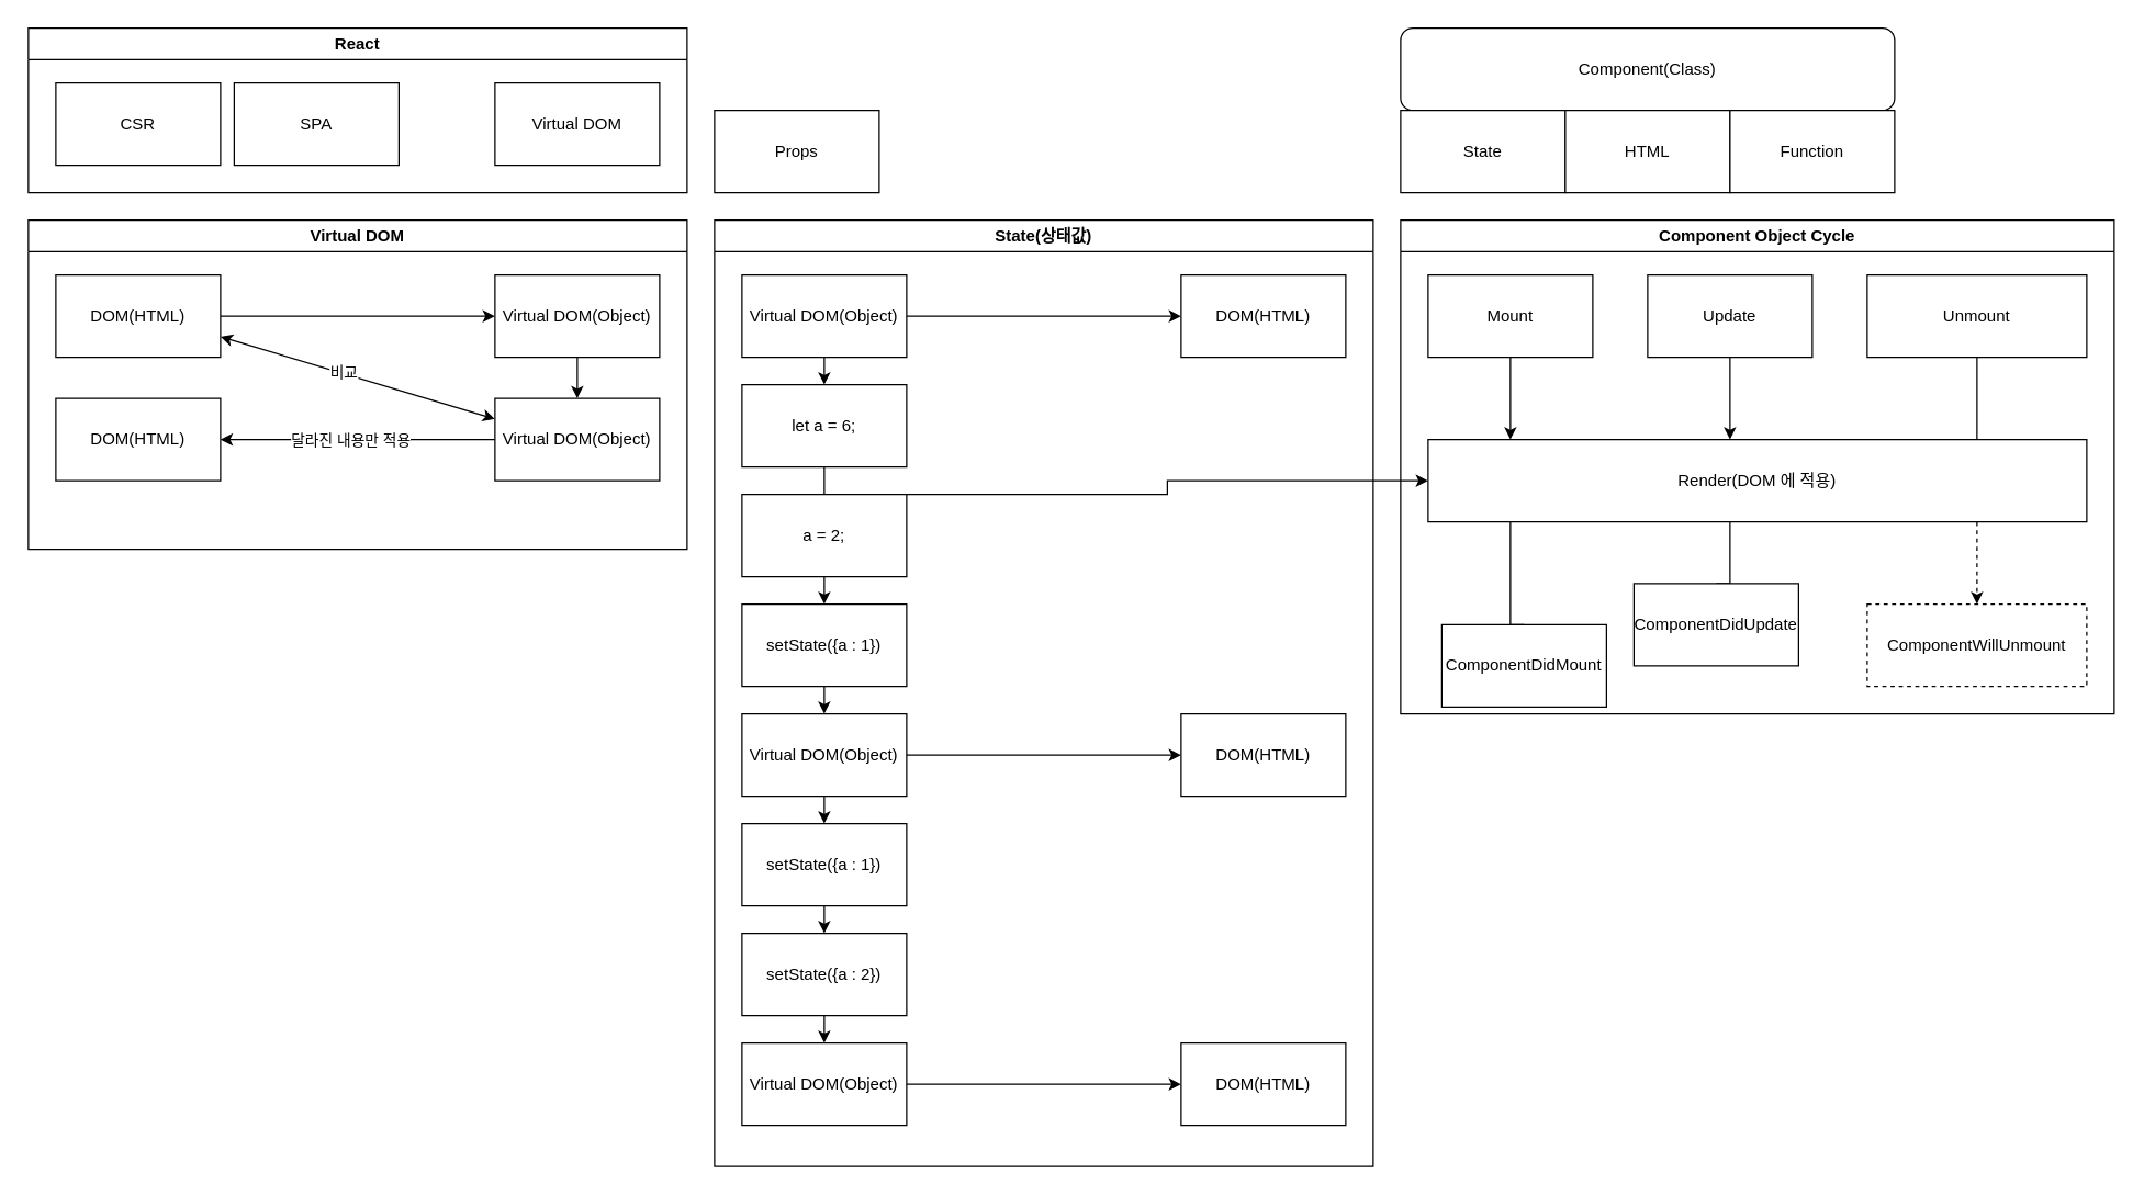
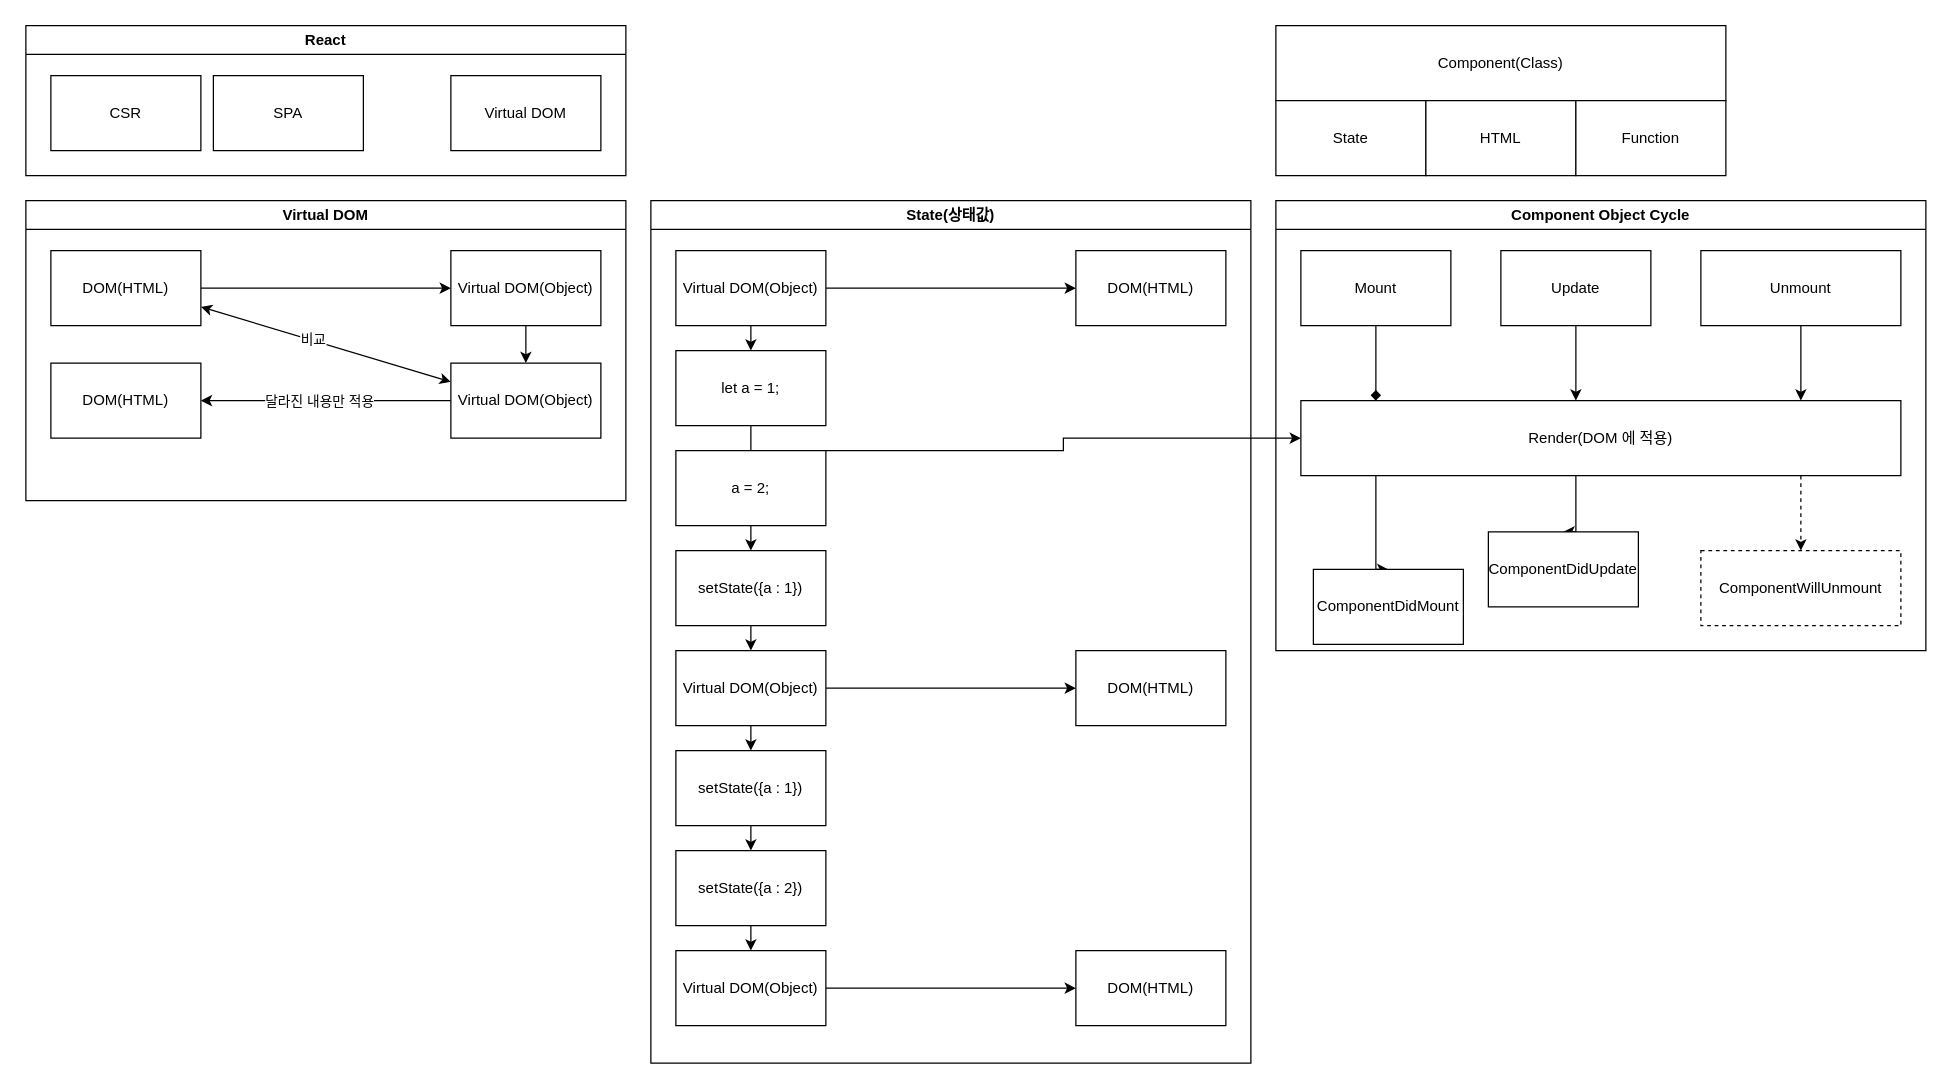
  <mxCell id="0" />
  <mxCell id="1" parent="0" />
  <mxCell id="2" value="React" style="swimlane;whiteSpace=wrap;html=1;" parent="1" vertex="1"><mxGeometry x="20" y="20" width="480" height="120" as="geometry" /></mxCell>
  <mxCell id="3" value="CSR" style="rounded=0;whiteSpace=wrap;html=1;" parent="2" vertex="1"><mxGeometry x="20" y="40" width="120" height="60" as="geometry" /></mxCell>
  <mxCell id="4" value="SPA" style="rounded=0;whiteSpace=wrap;html=1;" parent="2" vertex="1"><mxGeometry x="150" y="40" width="120" height="60" as="geometry" /></mxCell>
  <mxCell id="5" value="Virtual DOM" style="rounded=0;whiteSpace=wrap;html=1;" parent="2" vertex="1"><mxGeometry x="340" y="40" width="120" height="60" as="geometry" /></mxCell>
  <mxCell id="6" value="Virtual DOM" style="swimlane;whiteSpace=wrap;html=1;" parent="1" vertex="1"><mxGeometry x="20" y="160" width="480" height="240" as="geometry" /></mxCell>
  <mxCell id="7" style="edgeStyle=orthogonalEdgeStyle;rounded=0;orthogonalLoop=1;jettySize=auto;html=1;entryX=0;entryY=0.5;entryDx=0;entryDy=0;" edge="1" parent="6" source="8" target="10"><mxGeometry relative="1" as="geometry" /></mxCell>
  <mxCell id="8" value="DOM(HTML)" style="rounded=0;whiteSpace=wrap;html=1;" parent="6" vertex="1"><mxGeometry x="20" y="40" width="120" height="60" as="geometry" /></mxCell>
  <mxCell id="9" style="edgeStyle=orthogonalEdgeStyle;rounded=0;orthogonalLoop=1;jettySize=auto;html=1;exitX=0.5;exitY=1;exitDx=0;exitDy=0;entryX=0.5;entryY=0;entryDx=0;entryDy=0;" edge="1" parent="6" source="10" target="15"><mxGeometry relative="1" as="geometry" /></mxCell>
  <mxCell id="10" value="Virtual DOM(Object)" style="rounded=0;whiteSpace=wrap;html=1;" vertex="1" parent="6"><mxGeometry x="340" y="40" width="120" height="60" as="geometry" /></mxCell>
  <mxCell id="11" style="rounded=0;orthogonalLoop=1;jettySize=auto;html=1;exitX=0;exitY=0.25;exitDx=0;exitDy=0;entryX=1;entryY=0.75;entryDx=0;entryDy=0;startArrow=classic;startFill=1;" edge="1" parent="6" source="15" target="8"><mxGeometry relative="1" as="geometry" /></mxCell>
  <mxCell id="12" value="비교" style="edgeLabel;html=1;align=center;verticalAlign=middle;resizable=0;points=[];" vertex="1" connectable="0" parent="11"><mxGeometry x="0.109" y="-1" relative="1" as="geometry"><mxPoint as="offset" /></mxGeometry></mxCell>
  <mxCell id="13" style="edgeStyle=orthogonalEdgeStyle;rounded=0;orthogonalLoop=1;jettySize=auto;html=1;exitX=0;exitY=0.5;exitDx=0;exitDy=0;entryX=1;entryY=0.5;entryDx=0;entryDy=0;" edge="1" parent="6" source="15" target="16"><mxGeometry relative="1" as="geometry" /></mxCell>
  <mxCell id="14" value="달라진 내용만 적용" style="edgeLabel;html=1;align=center;verticalAlign=middle;resizable=0;points=[];" vertex="1" connectable="0" parent="13"><mxGeometry x="0.063" relative="1" as="geometry"><mxPoint as="offset" /></mxGeometry></mxCell>
  <mxCell id="15" value="Virtual DOM(Object)" style="rounded=0;whiteSpace=wrap;html=1;" vertex="1" parent="6"><mxGeometry x="340" y="130" width="120" height="60" as="geometry" /></mxCell>
  <mxCell id="16" value="DOM(HTML)" style="rounded=0;whiteSpace=wrap;html=1;" vertex="1" parent="6"><mxGeometry x="20" y="130" width="120" height="60" as="geometry" /></mxCell>
  <mxCell id="17" value="State(상태값)" style="swimlane;whiteSpace=wrap;html=1;" vertex="1" parent="1"><mxGeometry x="520" y="160" width="480" height="690" as="geometry" /></mxCell>
  <mxCell id="18" style="edgeStyle=orthogonalEdgeStyle;rounded=0;orthogonalLoop=1;jettySize=auto;html=1;exitX=0.5;exitY=1;exitDx=0;exitDy=0;entryX=0.5;entryY=0;entryDx=0;entryDy=0;" edge="1" parent="17" source="20" target="22"><mxGeometry relative="1" as="geometry" /></mxCell>
  <mxCell id="19" style="edgeStyle=orthogonalEdgeStyle;rounded=0;orthogonalLoop=1;jettySize=auto;html=1;exitX=1;exitY=0.5;exitDx=0;exitDy=0;" edge="1" parent="17" source="20" target="25"><mxGeometry relative="1" as="geometry" /></mxCell>
  <mxCell id="20" value="Virtual DOM(Object)" style="rounded=0;whiteSpace=wrap;html=1;" vertex="1" parent="17"><mxGeometry x="20" y="40" width="120" height="60" as="geometry" /></mxCell>
  <mxCell id="21" style="edgeStyle=orthogonalEdgeStyle;rounded=0;orthogonalLoop=1;jettySize=auto;html=1;exitX=0.5;exitY=1;exitDx=0;exitDy=0;" edge="1" parent="17" source="22" target="45"><mxGeometry relative="1" as="geometry" /></mxCell>
- <mxCell id="22" value="let a = 6;" style="rounded=0;whiteSpace=wrap;html=1;" vertex="1" parent="17"><mxGeometry x="20" y="120" width="120" height="60" as="geometry" /></mxCell>
+ <mxCell id="22" value="let a = 1;" style="rounded=0;whiteSpace=wrap;html=1;" vertex="1" parent="17"><mxGeometry x="20" y="120" width="120" height="60" as="geometry" /></mxCell>
  <mxCell id="23" style="edgeStyle=orthogonalEdgeStyle;rounded=0;orthogonalLoop=1;jettySize=auto;html=1;exitX=0.5;exitY=1;exitDx=0;exitDy=0;entryX=0.5;entryY=0;entryDx=0;entryDy=0;" edge="1" parent="17" source="24" target="27"><mxGeometry relative="1" as="geometry" /></mxCell>
  <mxCell id="24" value="a = 2;" style="rounded=0;whiteSpace=wrap;html=1;" vertex="1" parent="17"><mxGeometry x="20" y="200" width="120" height="60" as="geometry" /></mxCell>
  <mxCell id="25" value="DOM(HTML)" style="rounded=0;whiteSpace=wrap;html=1;" vertex="1" parent="17"><mxGeometry x="340" y="40" width="120" height="60" as="geometry" /></mxCell>
  <mxCell id="26" style="edgeStyle=orthogonalEdgeStyle;rounded=0;orthogonalLoop=1;jettySize=auto;html=1;exitX=0.5;exitY=1;exitDx=0;exitDy=0;entryX=0.5;entryY=0;entryDx=0;entryDy=0;" edge="1" parent="17" source="27" target="30"><mxGeometry relative="1" as="geometry" /></mxCell>
  <mxCell id="27" value="setState({a : 1})" style="rounded=0;whiteSpace=wrap;html=1;" vertex="1" parent="17"><mxGeometry x="20" y="280" width="120" height="60" as="geometry" /></mxCell>
  <mxCell id="28" style="edgeStyle=orthogonalEdgeStyle;rounded=0;orthogonalLoop=1;jettySize=auto;html=1;entryX=0;entryY=0.5;entryDx=0;entryDy=0;" edge="1" parent="17" source="30" target="31"><mxGeometry relative="1" as="geometry" /></mxCell>
  <mxCell id="29" style="edgeStyle=orthogonalEdgeStyle;rounded=0;orthogonalLoop=1;jettySize=auto;html=1;exitX=0.5;exitY=1;exitDx=0;exitDy=0;entryX=0.5;entryY=0;entryDx=0;entryDy=0;" edge="1" parent="17" source="30" target="32"><mxGeometry relative="1" as="geometry" /></mxCell>
  <mxCell id="30" value="Virtual DOM(Object)" style="rounded=0;whiteSpace=wrap;html=1;" vertex="1" parent="17"><mxGeometry x="20" y="360" width="120" height="60" as="geometry" /></mxCell>
  <mxCell id="31" value="DOM(HTML)" style="rounded=0;whiteSpace=wrap;html=1;" vertex="1" parent="17"><mxGeometry x="340" y="360" width="120" height="60" as="geometry" /></mxCell>
  <mxCell id="32" value="setState({a : 1})" style="rounded=0;whiteSpace=wrap;html=1;" vertex="1" parent="17"><mxGeometry x="20" y="440" width="120" height="60" as="geometry" /></mxCell>
  <mxCell id="33" style="edgeStyle=orthogonalEdgeStyle;rounded=0;orthogonalLoop=1;jettySize=auto;html=1;exitX=0.5;exitY=1;exitDx=0;exitDy=0;entryX=0.5;entryY=0;entryDx=0;entryDy=0;" edge="1" parent="17" target="34"><mxGeometry relative="1" as="geometry"><mxPoint x="80" y="500" as="sourcePoint" /></mxGeometry></mxCell>
  <mxCell id="34" value="setState({a : 2})" style="rounded=0;whiteSpace=wrap;html=1;" vertex="1" parent="17"><mxGeometry x="20" y="520" width="120" height="60" as="geometry" /></mxCell>
  <mxCell id="35" style="edgeStyle=orthogonalEdgeStyle;rounded=0;orthogonalLoop=1;jettySize=auto;html=1;exitX=0.5;exitY=1;exitDx=0;exitDy=0;entryX=0.5;entryY=0;entryDx=0;entryDy=0;" edge="1" parent="17" target="37"><mxGeometry relative="1" as="geometry"><mxPoint x="80" y="580" as="sourcePoint" /></mxGeometry></mxCell>
  <mxCell id="36" style="edgeStyle=orthogonalEdgeStyle;rounded=0;orthogonalLoop=1;jettySize=auto;html=1;entryX=0;entryY=0.5;entryDx=0;entryDy=0;" edge="1" parent="17" source="37" target="38"><mxGeometry relative="1" as="geometry" /></mxCell>
  <mxCell id="37" value="Virtual DOM(Object)" style="rounded=0;whiteSpace=wrap;html=1;" vertex="1" parent="17"><mxGeometry x="20" y="600" width="120" height="60" as="geometry" /></mxCell>
  <mxCell id="38" value="DOM(HTML)" style="rounded=0;whiteSpace=wrap;html=1;" vertex="1" parent="17"><mxGeometry x="340" y="600" width="120" height="60" as="geometry" /></mxCell>
  <mxCell id="39" value="Component Object Cycle" style="swimlane;whiteSpace=wrap;html=1;" vertex="1" parent="1"><mxGeometry x="1020" y="160" width="520" height="360" as="geometry" /></mxCell>
- <mxCell id="40" style="edgeStyle=orthogonalEdgeStyle;rounded=0;orthogonalLoop=1;jettySize=auto;html=1;exitX=0.5;exitY=1;exitDx=0;exitDy=0;" edge="1" parent="39" source="41" target="45"><mxGeometry relative="1" as="geometry"><mxPoint x="230" y="130" as="targetPoint" /><Array as="points"><mxPoint x="80" y="110" /><mxPoint x="80" y="110" /></Array></mxGeometry></mxCell>
+ <mxCell id="40" style="edgeStyle=orthogonalEdgeStyle;rounded=0;orthogonalLoop=1;jettySize=auto;html=1;exitX=0.5;exitY=1;exitDx=0;exitDy=0;endArrow=diamond;" edge="1" parent="39" source="41" target="45"><mxGeometry relative="1" as="geometry"><mxPoint x="230" y="130" as="targetPoint" /><Array as="points"><mxPoint x="80" y="110" /><mxPoint x="80" y="110" /></Array></mxGeometry></mxCell>
  <mxCell id="41" value="Mount" style="rounded=0;whiteSpace=wrap;html=1;" vertex="1" parent="39"><mxGeometry x="20" y="40" width="120" height="60" as="geometry" /></mxCell>
- <mxCell id="42" style="rounded=0;orthogonalLoop=1;jettySize=auto;html=1;entryX=0.5;entryY=0;entryDx=0;entryDy=0;edgeStyle=orthogonalEdgeStyle;endArrow=none;" edge="1" parent="39" source="45" target="46"><mxGeometry relative="1" as="geometry"><mxPoint x="250" y="290" as="sourcePoint" /><Array as="points"><mxPoint x="80" y="250" /><mxPoint x="80" y="250" /></Array></mxGeometry></mxCell>
- <mxCell id="43" style="edgeStyle=orthogonalEdgeStyle;rounded=0;orthogonalLoop=1;jettySize=auto;html=1;entryX=0.5;entryY=0;entryDx=0;entryDy=0;endArrow=none;" edge="1" parent="39" source="45" target="49"><mxGeometry relative="1" as="geometry"><Array as="points"><mxPoint x="240" y="260" /><mxPoint x="240" y="260" /></Array></mxGeometry></mxCell>
+ <mxCell id="42" style="rounded=0;orthogonalLoop=1;jettySize=auto;html=1;entryX=0.5;entryY=0;entryDx=0;entryDy=0;edgeStyle=orthogonalEdgeStyle;" edge="1" parent="39" source="45" target="46"><mxGeometry relative="1" as="geometry"><mxPoint x="250" y="290" as="sourcePoint" /><Array as="points"><mxPoint x="80" y="250" /><mxPoint x="80" y="250" /></Array></mxGeometry></mxCell>
+ <mxCell id="43" style="edgeStyle=orthogonalEdgeStyle;rounded=0;orthogonalLoop=1;jettySize=auto;html=1;entryX=0.5;entryY=0;entryDx=0;entryDy=0;" edge="1" parent="39" source="45" target="49"><mxGeometry relative="1" as="geometry"><Array as="points"><mxPoint x="240" y="260" /><mxPoint x="240" y="260" /></Array></mxGeometry></mxCell>
  <mxCell id="44" style="edgeStyle=orthogonalEdgeStyle;rounded=0;orthogonalLoop=1;jettySize=auto;html=1;entryX=0.5;entryY=0;entryDx=0;entryDy=0;dashed=1;" edge="1" parent="39" source="45" target="52"><mxGeometry relative="1" as="geometry"><Array as="points"><mxPoint x="420" y="240" /><mxPoint x="420" y="240" /></Array></mxGeometry></mxCell>
  <mxCell id="45" value="Render(DOM 에 적용)" style="rounded=0;whiteSpace=wrap;html=1;" vertex="1" parent="39"><mxGeometry x="20" y="160" width="480" height="60" as="geometry" /></mxCell>
  <mxCell id="46" value="ComponentDidMount" style="rounded=0;whiteSpace=wrap;html=1;" vertex="1" parent="39"><mxGeometry x="30" y="295" width="120" height="60" as="geometry" /></mxCell>
  <mxCell id="47" style="edgeStyle=orthogonalEdgeStyle;rounded=0;orthogonalLoop=1;jettySize=auto;html=1;exitX=0.5;exitY=1;exitDx=0;exitDy=0;" edge="1" parent="39" source="48" target="45"><mxGeometry relative="1" as="geometry"><Array as="points"><mxPoint x="240" y="120" /><mxPoint x="240" y="120" /></Array></mxGeometry></mxCell>
  <mxCell id="48" value="Update" style="rounded=0;whiteSpace=wrap;html=1;" vertex="1" parent="39"><mxGeometry x="180" y="40" width="120" height="60" as="geometry" /></mxCell>
  <mxCell id="49" value="ComponentDidUpdate" style="rounded=0;whiteSpace=wrap;html=1;" vertex="1" parent="39"><mxGeometry x="170" y="265" width="120" height="60" as="geometry" /></mxCell>
- <mxCell id="50" style="edgeStyle=orthogonalEdgeStyle;rounded=0;orthogonalLoop=1;jettySize=auto;html=1;exitX=0.5;exitY=1;exitDx=0;exitDy=0;endArrow=none;" edge="1" parent="39" source="51" target="45"><mxGeometry relative="1" as="geometry"><Array as="points"><mxPoint x="420" y="100" /><mxPoint x="420" y="100" /></Array></mxGeometry></mxCell>
+ <mxCell id="50" style="edgeStyle=orthogonalEdgeStyle;rounded=0;orthogonalLoop=1;jettySize=auto;html=1;exitX=0.5;exitY=1;exitDx=0;exitDy=0;" edge="1" parent="39" source="51" target="45"><mxGeometry relative="1" as="geometry"><Array as="points"><mxPoint x="420" y="100" /><mxPoint x="420" y="100" /></Array></mxGeometry></mxCell>
  <mxCell id="51" value="Unmount" style="rounded=0;whiteSpace=wrap;html=1;" vertex="1" parent="39"><mxGeometry x="340" y="40" width="160" height="60" as="geometry" /></mxCell>
  <mxCell id="52" value="ComponentWillUnmount" style="rounded=0;whiteSpace=wrap;html=1;dashed=1;" vertex="1" parent="39"><mxGeometry x="340" y="280" width="160" height="60" as="geometry" /></mxCell>
- <mxCell id="53" value="Props" style="rounded=0;whiteSpace=wrap;html=1;" vertex="1" parent="1"><mxGeometry x="520" y="80" width="120" height="60" as="geometry" /></mxCell>
- <mxCell id="54" value="Component(Class)" style="whiteSpace=wrap;html=1;rounded=1;" vertex="1" parent="1"><mxGeometry x="1020" y="20" width="360" height="60" as="geometry" /></mxCell>
+ <mxCell id="54" value="Component(Class)" style="rounded=0;whiteSpace=wrap;html=1;" vertex="1" parent="1"><mxGeometry x="1020" y="20" width="360" height="60" as="geometry" /></mxCell>
  <mxCell id="55" value="State" style="rounded=0;whiteSpace=wrap;html=1;" vertex="1" parent="1"><mxGeometry x="1020" y="80" width="120" height="60" as="geometry" /></mxCell>
  <mxCell id="56" value="HTML" style="rounded=0;whiteSpace=wrap;html=1;" vertex="1" parent="1"><mxGeometry x="1140" y="80" width="120" height="60" as="geometry" /></mxCell>
  <mxCell id="57" value="Function" style="rounded=0;whiteSpace=wrap;html=1;" vertex="1" parent="1"><mxGeometry x="1260" y="80" width="120" height="60" as="geometry" /></mxCell>
